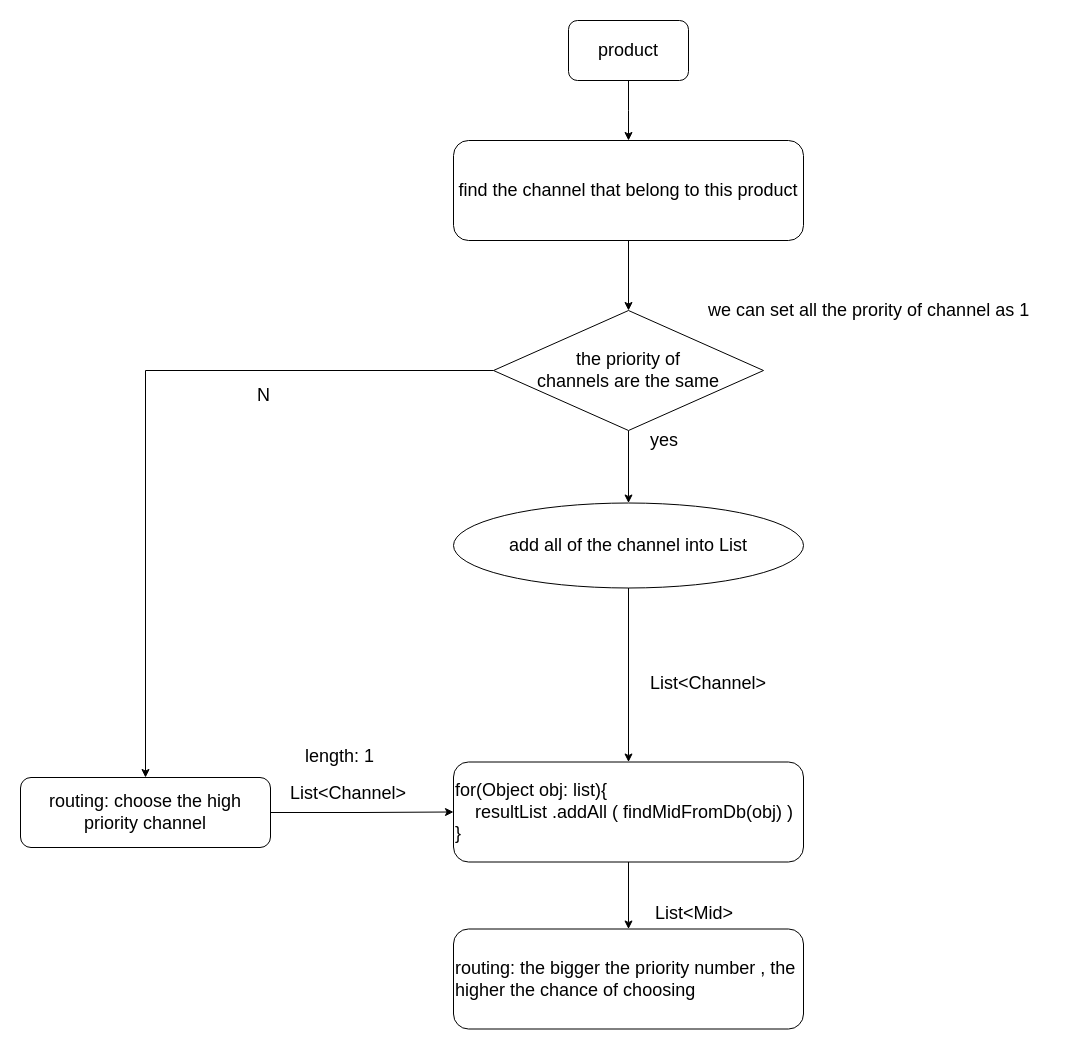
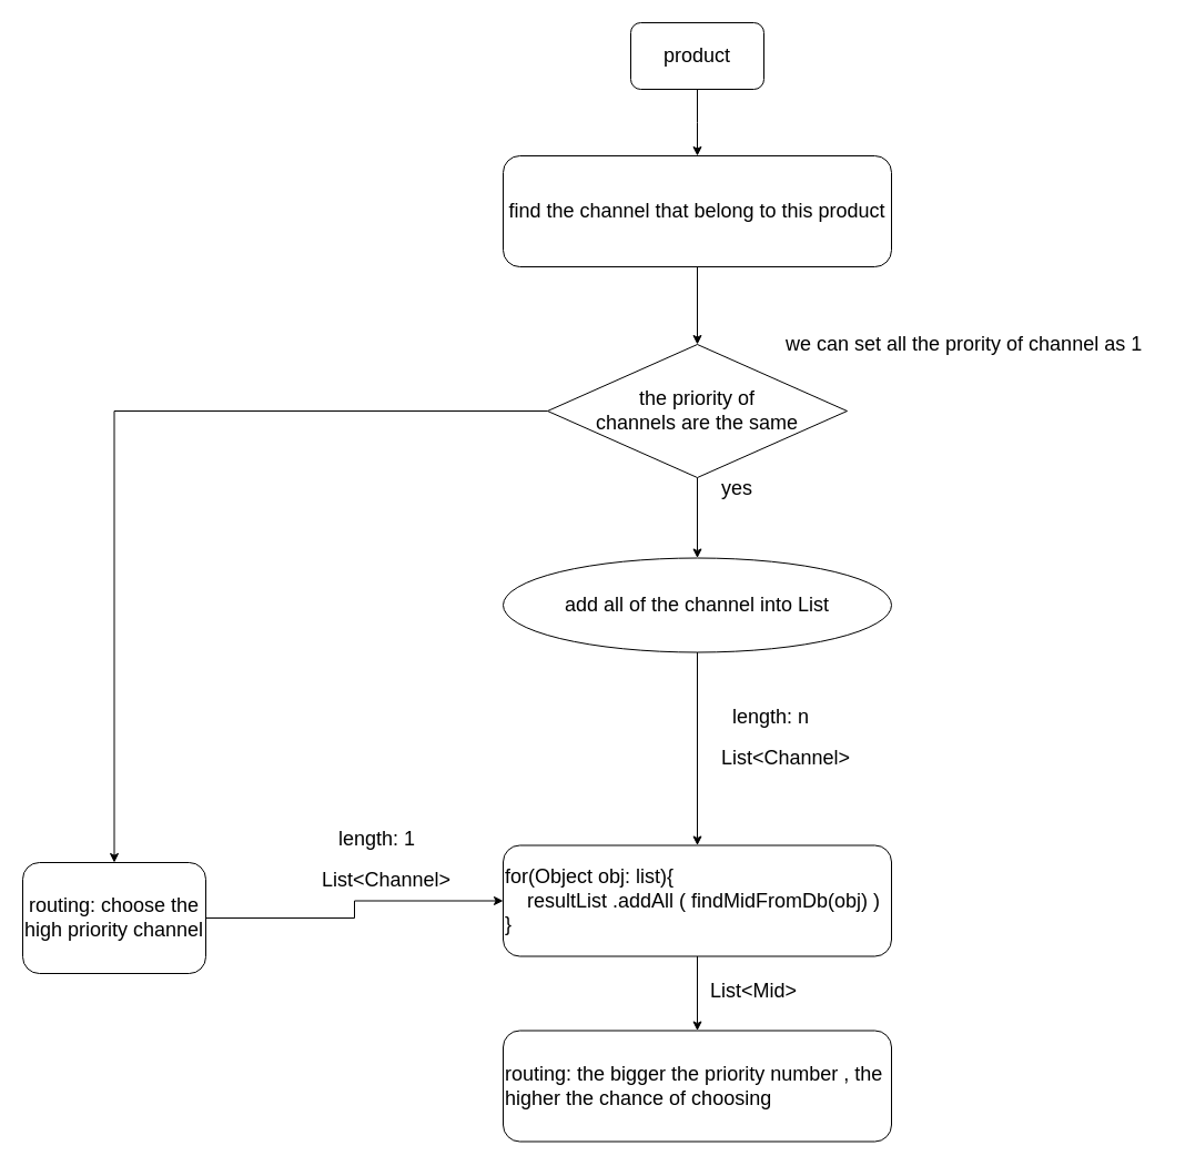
  <mxCell id="0" />
  <mxCell id="1" parent="0" />
  <mxCell id="2" style="edgeStyle=orthogonalEdgeStyle;rounded=0;orthogonalLoop=1;jettySize=auto;html=1;fontSize=18;" edge="1" parent="1" source="3"><mxGeometry relative="1" as="geometry"><mxPoint x="628" y="140" as="targetPoint" /></mxGeometry></mxCell>
  <mxCell id="3" value="product" style="rounded=1;whiteSpace=wrap;html=1;fontSize=18;" vertex="1" parent="1"><mxGeometry x="568" y="20" width="120" height="60" as="geometry" /></mxCell>
  <mxCell id="4" style="edgeStyle=orthogonalEdgeStyle;rounded=0;orthogonalLoop=1;jettySize=auto;html=1;entryX=0.5;entryY=0;entryDx=0;entryDy=0;fontSize=18;" edge="1" parent="1" source="5" target="13"><mxGeometry relative="1" as="geometry" /></mxCell>
  <mxCell id="5" value="find the channel that belong to this product" style="rounded=1;whiteSpace=wrap;html=1;fontSize=18;" vertex="1" parent="1"><mxGeometry x="453" y="140" width="350" height="100" as="geometry" /></mxCell>
  <mxCell id="6" value="" style="edgeStyle=orthogonalEdgeStyle;rounded=0;orthogonalLoop=1;jettySize=auto;html=1;fontSize=18;" edge="1" parent="1" source="7" target="8"><mxGeometry relative="1" as="geometry" /></mxCell>
  <mxCell id="7" value="for(Object obj: list){&lt;br&gt;&amp;nbsp; &amp;nbsp; resultList .addAll ( findMidFromDb(obj) )&lt;br&gt;}" style="rounded=1;whiteSpace=wrap;html=1;fontSize=18;align=left;" vertex="1" parent="1"><mxGeometry x="453" y="761.5" width="350" height="100" as="geometry" /></mxCell>
  <mxCell id="8" value="routing: the bigger the priority number , the higher the chance of choosing&amp;nbsp;" style="rounded=1;whiteSpace=wrap;html=1;fontSize=18;align=left;" vertex="1" parent="1"><mxGeometry x="453" y="928.5" width="350" height="100" as="geometry" /></mxCell>
  <mxCell id="9" value="List&amp;lt;Channel&amp;gt;" style="text;html=1;resizable=0;points=[];autosize=1;align=left;verticalAlign=top;spacingTop=-4;fontSize=18;" vertex="1" parent="1"><mxGeometry x="648" y="670" width="130" height="20" as="geometry" /></mxCell>
- <mxCell id="10" value="List&amp;lt;Mid&amp;gt;" style="text;html=1;resizable=0;points=[];autosize=1;align=left;verticalAlign=top;spacingTop=-4;fontSize=18;" vertex="1" parent="1"><mxGeometry x="653" y="900" width="90" height="20" as="geometry" /></mxCell>
+ <mxCell id="10" value="List&amp;lt;Mid&amp;gt;" style="text;html=1;resizable=0;points=[];autosize=1;align=left;verticalAlign=top;spacingTop=-4;fontSize=18;" vertex="1" parent="1"><mxGeometry x="638" y="880" width="90" height="20" as="geometry" /></mxCell>
  <mxCell id="11" style="edgeStyle=orthogonalEdgeStyle;rounded=0;orthogonalLoop=1;jettySize=auto;html=1;entryX=0.5;entryY=0;entryDx=0;entryDy=0;fontSize=18;" edge="1" parent="1" source="13" target="16"><mxGeometry relative="1" as="geometry" /></mxCell>
  <mxCell id="12" style="edgeStyle=orthogonalEdgeStyle;rounded=0;orthogonalLoop=1;jettySize=auto;html=1;fontSize=18;" edge="1" parent="1" source="13" target="19"><mxGeometry relative="1" as="geometry" /></mxCell>
  <mxCell id="13" value="the priority of&lt;br&gt;channels are the same" style="rhombus;whiteSpace=wrap;html=1;fontSize=18;" vertex="1" parent="1"><mxGeometry x="493" y="310" width="270" height="120" as="geometry" /></mxCell>
  <mxCell id="14" value="yes&lt;br&gt;" style="text;html=1;resizable=0;points=[];autosize=1;align=left;verticalAlign=top;spacingTop=-4;fontSize=18;" vertex="1" parent="1"><mxGeometry x="648" y="427" width="40" height="20" as="geometry" /></mxCell>
  <mxCell id="15" style="edgeStyle=orthogonalEdgeStyle;rounded=0;orthogonalLoop=1;jettySize=auto;html=1;fontSize=18;entryX=0;entryY=0.5;entryDx=0;entryDy=0;" edge="1" parent="1" source="16" target="7"><mxGeometry relative="1" as="geometry"><mxPoint x="448" y="545" as="targetPoint" /></mxGeometry></mxCell>
- <mxCell id="16" value="routing: choose the high priority channel" style="rounded=1;whiteSpace=wrap;html=1;fontSize=18;" vertex="1" parent="1"><mxGeometry x="20" y="777" width="250" height="70" as="geometry" /></mxCell>
- <mxCell id="17" value="N&lt;br&gt;" style="text;html=1;resizable=0;points=[];autosize=1;align=left;verticalAlign=top;spacingTop=-4;fontSize=18;" vertex="1" parent="1"><mxGeometry x="255" y="382" width="30" height="20" as="geometry" /></mxCell>
+ <mxCell id="16" value="routing: choose the high priority channel" style="rounded=1;whiteSpace=wrap;html=1;fontSize=18;" vertex="1" parent="1"><mxGeometry x="20" y="777" width="165" height="100" as="geometry" /></mxCell>
  <mxCell id="18" style="edgeStyle=orthogonalEdgeStyle;rounded=0;orthogonalLoop=1;jettySize=auto;html=1;fontSize=18;" edge="1" parent="1" source="19" target="7"><mxGeometry relative="1" as="geometry" /></mxCell>
  <mxCell id="19" value="add all of the channel into List" style="ellipse;whiteSpace=wrap;html=1;fontSize=18;" vertex="1" parent="1"><mxGeometry x="453" y="502.5" width="350" height="85" as="geometry" /></mxCell>
  <mxCell id="20" value="List&amp;lt;Channel&amp;gt;" style="text;html=1;resizable=0;points=[];autosize=1;align=left;verticalAlign=top;spacingTop=-4;fontSize=18;" vertex="1" parent="1"><mxGeometry x="288" y="780" width="130" height="20" as="geometry" /></mxCell>
  <mxCell id="21" value="length: 1" style="text;html=1;resizable=0;points=[];autosize=1;align=left;verticalAlign=top;spacingTop=-4;fontSize=18;" vertex="1" parent="1"><mxGeometry x="303" y="743" width="80" height="20" as="geometry" /></mxCell>
+ <mxCell id="22" value="length: n&lt;br&gt;" style="text;html=1;resizable=0;points=[];autosize=1;align=left;verticalAlign=top;spacingTop=-4;fontSize=18;" vertex="1" parent="1"><mxGeometry x="658" y="633" width="80" height="20" as="geometry" /></mxCell>
  <mxCell id="23" value="we can set all the prority of channel as 1" style="text;html=1;resizable=0;points=[];autosize=1;align=left;verticalAlign=top;spacingTop=-4;fontSize=18;" vertex="1" parent="1"><mxGeometry x="706" y="297" width="340" height="20" as="geometry" /></mxCell>
